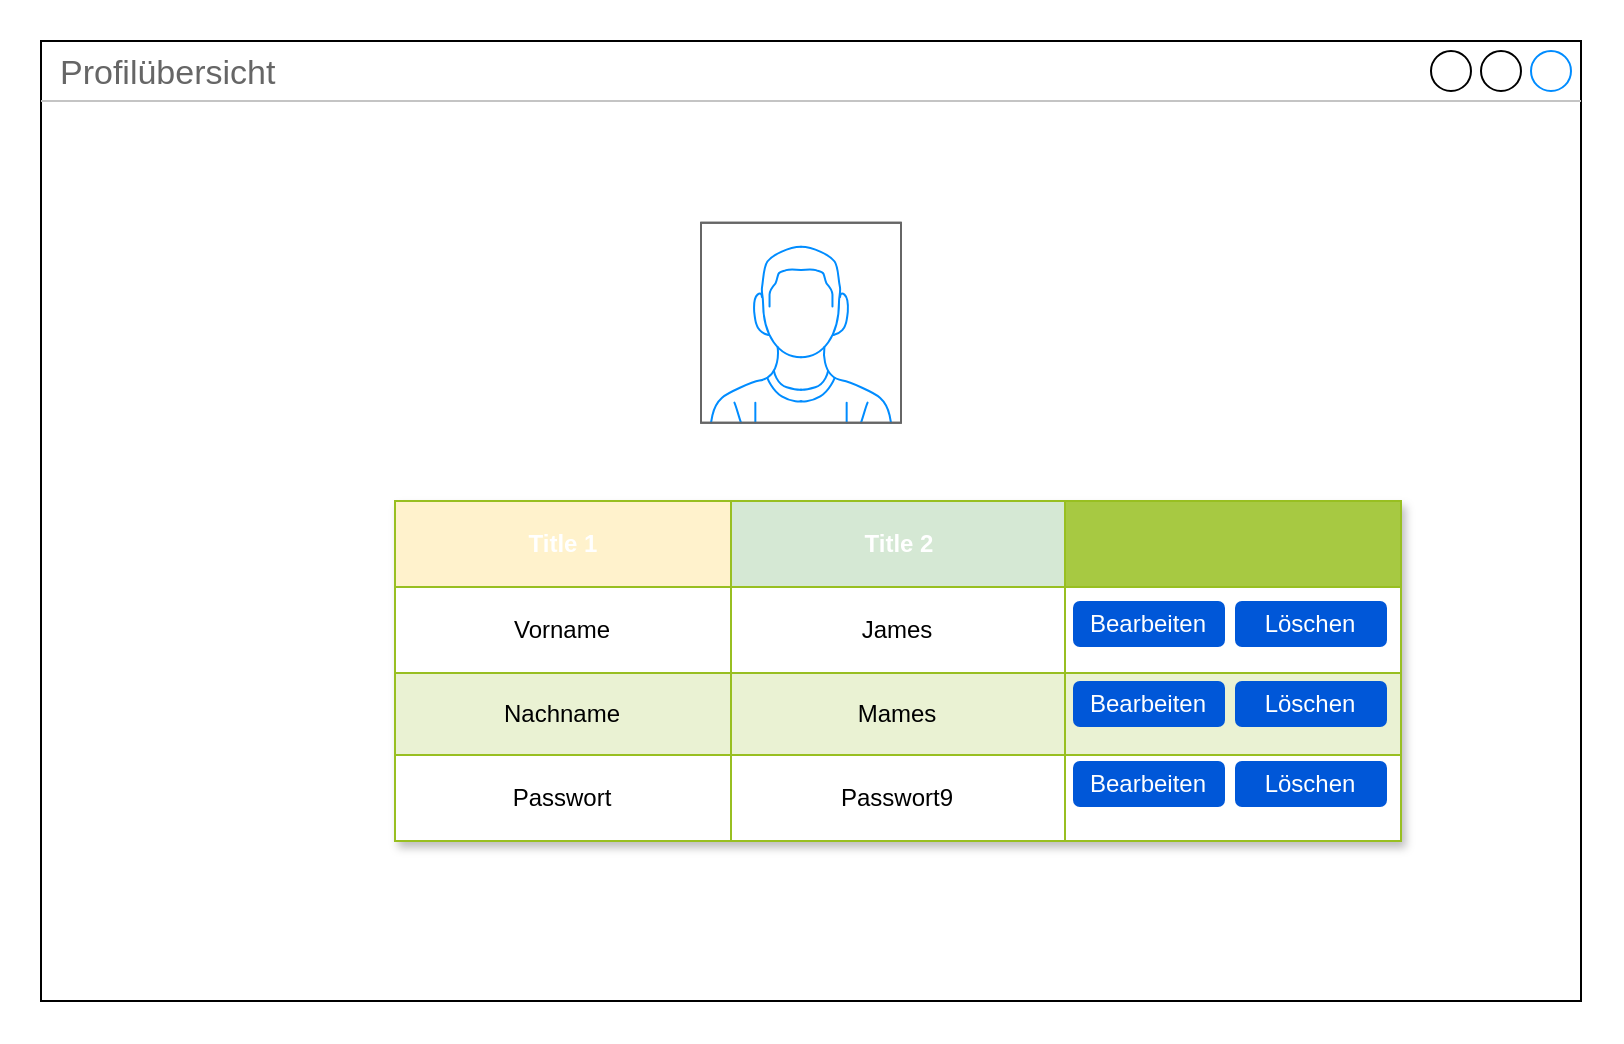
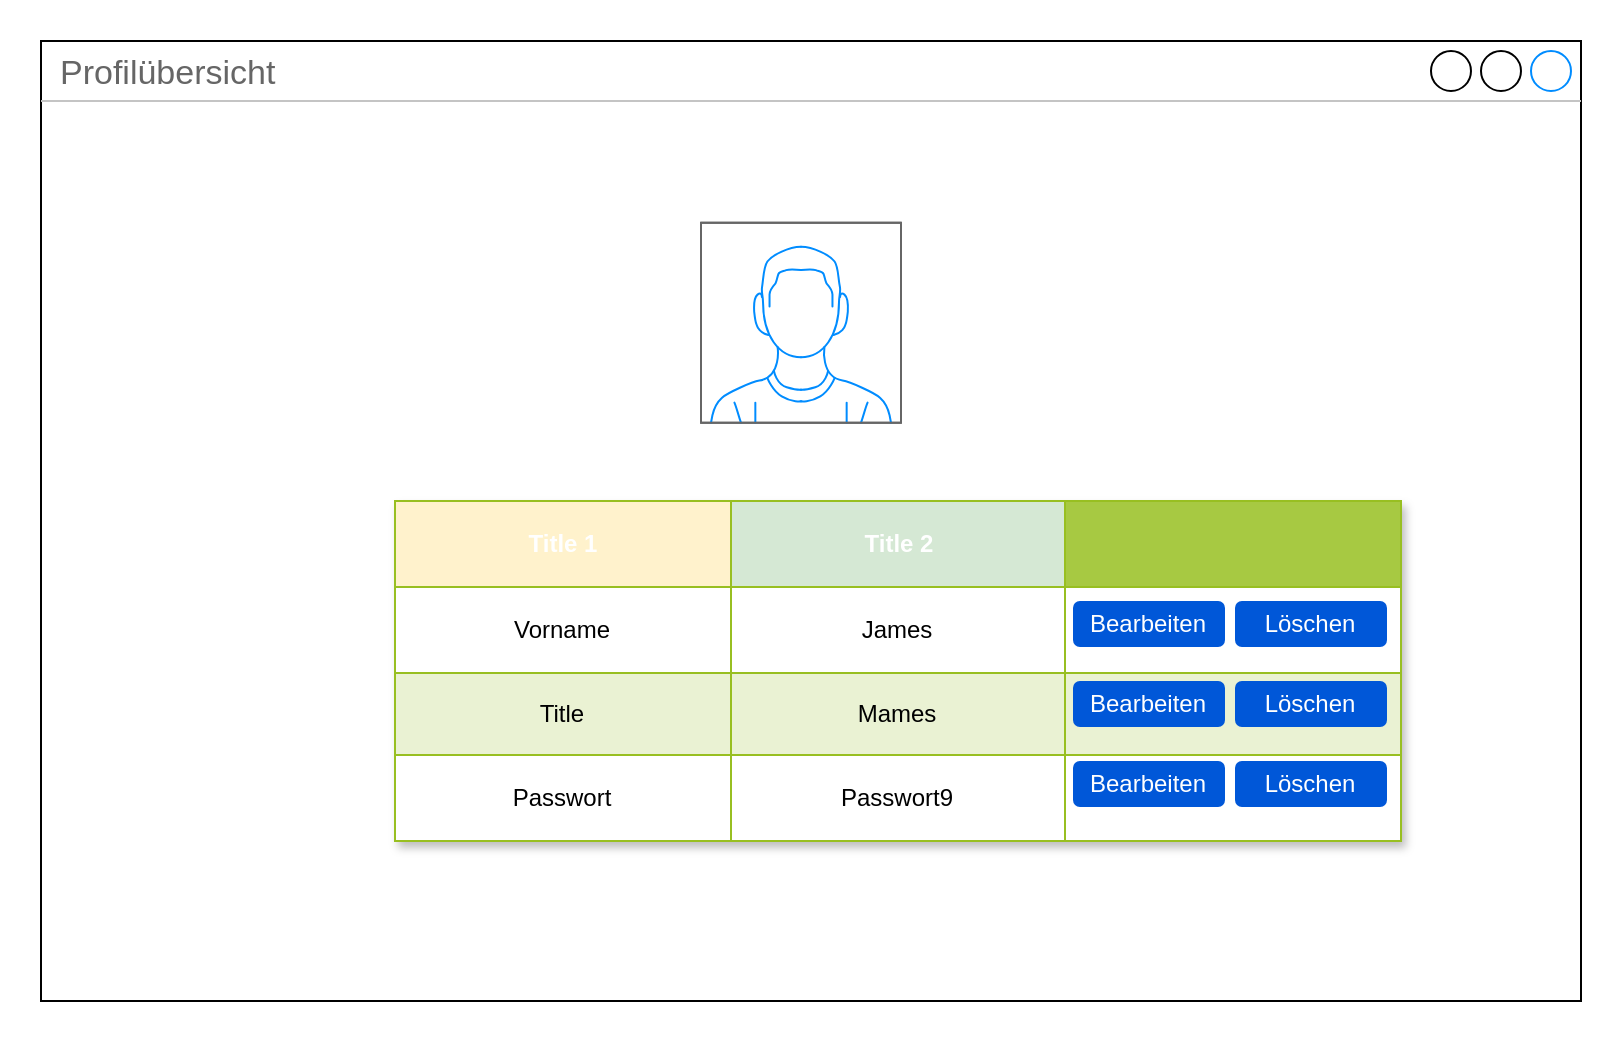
  <mxCell id="0" />
  <mxCell id="1" parent="0" />
  <mxCell id="2" value="Profilübersicht" style="strokeWidth=1;shadow=0;dashed=0;align=center;html=1;shape=mxgraph.mockup.containers.window;align=left;verticalAlign=top;spacingLeft=8;strokeColor2=#008cff;strokeColor3=#c4c4c4;fontColor=#666666;mainText=;fontSize=17;labelBackgroundColor=none;whiteSpace=wrap;" vertex="1" parent="1"><mxGeometry x="20" y="20" width="770" height="480" as="geometry" /></mxCell>
  <mxCell id="3" value="" style="verticalLabelPosition=bottom;shadow=0;dashed=0;align=center;html=1;verticalAlign=top;strokeWidth=1;shape=mxgraph.mockup.containers.userMale;strokeColor=#666666;strokeColor2=#008cff;" vertex="1" parent="1"><mxGeometry x="350" y="110.88" width="100" height="100" as="geometry" /></mxCell>
  <mxCell id="4" value="Assets" style="childLayout=tableLayout;recursiveResize=0;strokeColor=#98bf21;fillColor=#A7C942;shadow=1;" vertex="1" parent="1"><mxGeometry x="197" y="250" width="503" height="170" as="geometry" /></mxCell>
  <mxCell id="5" style="shape=tableRow;horizontal=0;startSize=0;swimlaneHead=0;swimlaneBody=0;top=0;left=0;bottom=0;right=0;dropTarget=0;collapsible=0;recursiveResize=0;expand=0;fontStyle=0;strokeColor=inherit;fillColor=#ffffff;" vertex="1" parent="4"><mxGeometry width="503" height="43" as="geometry" /></mxCell>
  <mxCell id="6" value="Title 1" style="connectable=0;recursiveResize=0;strokeColor=inherit;fillColor=#fff2cc;align=center;fontStyle=1;fontColor=#FFFFFF;html=1;" vertex="1" parent="5"><mxGeometry width="168" height="43" as="geometry"><mxRectangle width="168" height="43" as="alternateBounds" /></mxGeometry></mxCell>
  <mxCell id="7" value="Title 2" style="connectable=0;recursiveResize=0;strokeColor=inherit;fillColor=#d5e8d4;align=center;fontStyle=1;fontColor=#FFFFFF;html=1;" vertex="1" parent="5"><mxGeometry x="168" width="167" height="43" as="geometry"><mxRectangle width="167" height="43" as="alternateBounds" /></mxGeometry></mxCell>
  <mxCell id="8" value="" style="connectable=0;recursiveResize=0;strokeColor=inherit;fillColor=#A7C942;align=center;fontStyle=1;fontColor=#FFFFFF;html=1;" vertex="1" parent="5"><mxGeometry x="335" width="168" height="43" as="geometry"><mxRectangle width="168" height="43" as="alternateBounds" /></mxGeometry></mxCell>
  <mxCell id="9" value="" style="shape=tableRow;horizontal=0;startSize=0;swimlaneHead=0;swimlaneBody=0;top=0;left=0;bottom=0;right=0;dropTarget=0;collapsible=0;recursiveResize=0;expand=0;fontStyle=0;strokeColor=inherit;fillColor=#ffffff;" vertex="1" parent="4"><mxGeometry y="43" width="503" height="43" as="geometry" /></mxCell>
  <mxCell id="10" value="Vorname" style="connectable=0;recursiveResize=0;strokeColor=inherit;fillColor=inherit;align=center;whiteSpace=wrap;html=1;" vertex="1" parent="9"><mxGeometry width="168" height="43" as="geometry"><mxRectangle width="168" height="43" as="alternateBounds" /></mxGeometry></mxCell>
  <mxCell id="11" value="James" style="connectable=0;recursiveResize=0;strokeColor=inherit;fillColor=inherit;align=center;whiteSpace=wrap;html=1;" vertex="1" parent="9"><mxGeometry x="168" width="167" height="43" as="geometry"><mxRectangle width="167" height="43" as="alternateBounds" /></mxGeometry></mxCell>
  <mxCell id="12" value="" style="connectable=0;recursiveResize=0;strokeColor=inherit;fillColor=inherit;align=center;whiteSpace=wrap;html=1;" vertex="1" parent="9"><mxGeometry x="335" width="168" height="43" as="geometry"><mxRectangle width="168" height="43" as="alternateBounds" /></mxGeometry></mxCell>
  <mxCell id="13" value="" style="shape=tableRow;horizontal=0;startSize=0;swimlaneHead=0;swimlaneBody=0;top=0;left=0;bottom=0;right=0;dropTarget=0;collapsible=0;recursiveResize=0;expand=0;fontStyle=1;strokeColor=inherit;fillColor=#EAF2D3;" vertex="1" parent="4"><mxGeometry y="86" width="503" height="41" as="geometry" /></mxCell>
- <mxCell id="14" value="Nachname" style="connectable=0;recursiveResize=0;strokeColor=inherit;fillColor=inherit;whiteSpace=wrap;html=1;" vertex="1" parent="13"><mxGeometry width="168" height="41" as="geometry"><mxRectangle width="168" height="41" as="alternateBounds" /></mxGeometry></mxCell>
+ <mxCell id="14" value="Title" style="connectable=0;recursiveResize=0;strokeColor=inherit;fillColor=inherit;whiteSpace=wrap;html=1;" vertex="1" parent="13"><mxGeometry width="168" height="41" as="geometry"><mxRectangle width="168" height="41" as="alternateBounds" /></mxGeometry></mxCell>
  <mxCell id="15" value="Mames" style="connectable=0;recursiveResize=0;strokeColor=inherit;fillColor=inherit;whiteSpace=wrap;html=1;" vertex="1" parent="13"><mxGeometry x="168" width="167" height="41" as="geometry"><mxRectangle width="167" height="41" as="alternateBounds" /></mxGeometry></mxCell>
  <mxCell id="16" value="" style="connectable=0;recursiveResize=0;strokeColor=inherit;fillColor=inherit;whiteSpace=wrap;html=1;" vertex="1" parent="13"><mxGeometry x="335" width="168" height="41" as="geometry"><mxRectangle width="168" height="41" as="alternateBounds" /></mxGeometry></mxCell>
  <mxCell id="17" value="" style="shape=tableRow;horizontal=0;startSize=0;swimlaneHead=0;swimlaneBody=0;top=0;left=0;bottom=0;right=0;dropTarget=0;collapsible=0;recursiveResize=0;expand=0;fontStyle=0;strokeColor=inherit;fillColor=#ffffff;" vertex="1" parent="4"><mxGeometry y="127" width="503" height="43" as="geometry" /></mxCell>
  <mxCell id="18" value="Passwort" style="connectable=0;recursiveResize=0;strokeColor=inherit;fillColor=inherit;fontStyle=0;align=center;whiteSpace=wrap;html=1;" vertex="1" parent="17"><mxGeometry width="168" height="43" as="geometry"><mxRectangle width="168" height="43" as="alternateBounds" /></mxGeometry></mxCell>
  <mxCell id="19" value="Passwort9" style="connectable=0;recursiveResize=0;strokeColor=inherit;fillColor=inherit;fontStyle=0;align=center;whiteSpace=wrap;html=1;" vertex="1" parent="17"><mxGeometry x="168" width="167" height="43" as="geometry"><mxRectangle width="167" height="43" as="alternateBounds" /></mxGeometry></mxCell>
  <mxCell id="20" value="" style="connectable=0;recursiveResize=0;strokeColor=inherit;fillColor=inherit;fontStyle=0;align=center;whiteSpace=wrap;html=1;" vertex="1" parent="17"><mxGeometry x="335" width="168" height="43" as="geometry"><mxRectangle width="168" height="43" as="alternateBounds" /></mxGeometry></mxCell>
  <mxCell id="21" value="Bearbeiten" style="rounded=1;fillColor=#0057D8;strokeColor=none;html=1;whiteSpace=wrap;fontColor=#ffffff;align=center;verticalAlign=middle;fontStyle=0;fontSize=12;sketch=0;" vertex="1" parent="1"><mxGeometry x="536" y="300" width="76" height="23" as="geometry" /></mxCell>
  <mxCell id="22" value="Bearbeiten" style="rounded=1;fillColor=#0057D8;strokeColor=none;html=1;whiteSpace=wrap;fontColor=#ffffff;align=center;verticalAlign=middle;fontStyle=0;fontSize=12;sketch=0;" vertex="1" parent="1"><mxGeometry x="536" y="340" width="76" height="23" as="geometry" /></mxCell>
  <mxCell id="23" value="Bearbeiten" style="rounded=1;fillColor=#0057D8;strokeColor=none;html=1;whiteSpace=wrap;fontColor=#ffffff;align=center;verticalAlign=middle;fontStyle=0;fontSize=12;sketch=0;" vertex="1" parent="1"><mxGeometry x="536" y="380" width="76" height="23" as="geometry" /></mxCell>
  <mxCell id="24" value="Löschen" style="rounded=1;fillColor=#0057D8;strokeColor=none;html=1;whiteSpace=wrap;fontColor=#ffffff;align=center;verticalAlign=middle;fontStyle=0;fontSize=12;sketch=0;" vertex="1" parent="1"><mxGeometry x="617" y="300" width="76" height="23" as="geometry" /></mxCell>
  <mxCell id="25" style="edgeStyle=none;curved=1;rounded=0;orthogonalLoop=1;jettySize=auto;html=1;exitX=0.25;exitY=0;exitDx=0;exitDy=0;fontSize=12;startSize=8;endSize=8;" edge="1" parent="1" source="24" target="24"><mxGeometry relative="1" as="geometry" /></mxCell>
  <mxCell id="26" value="Löschen" style="rounded=1;fillColor=#0057D8;strokeColor=none;html=1;whiteSpace=wrap;fontColor=#ffffff;align=center;verticalAlign=middle;fontStyle=0;fontSize=12;sketch=0;" vertex="1" parent="1"><mxGeometry x="617" y="340" width="76" height="23" as="geometry" /></mxCell>
  <mxCell id="27" value="Löschen" style="rounded=1;fillColor=#0057D8;strokeColor=none;html=1;whiteSpace=wrap;fontColor=#ffffff;align=center;verticalAlign=middle;fontStyle=0;fontSize=12;sketch=0;" vertex="1" parent="1"><mxGeometry x="617" y="380" width="76" height="23" as="geometry" /></mxCell>
